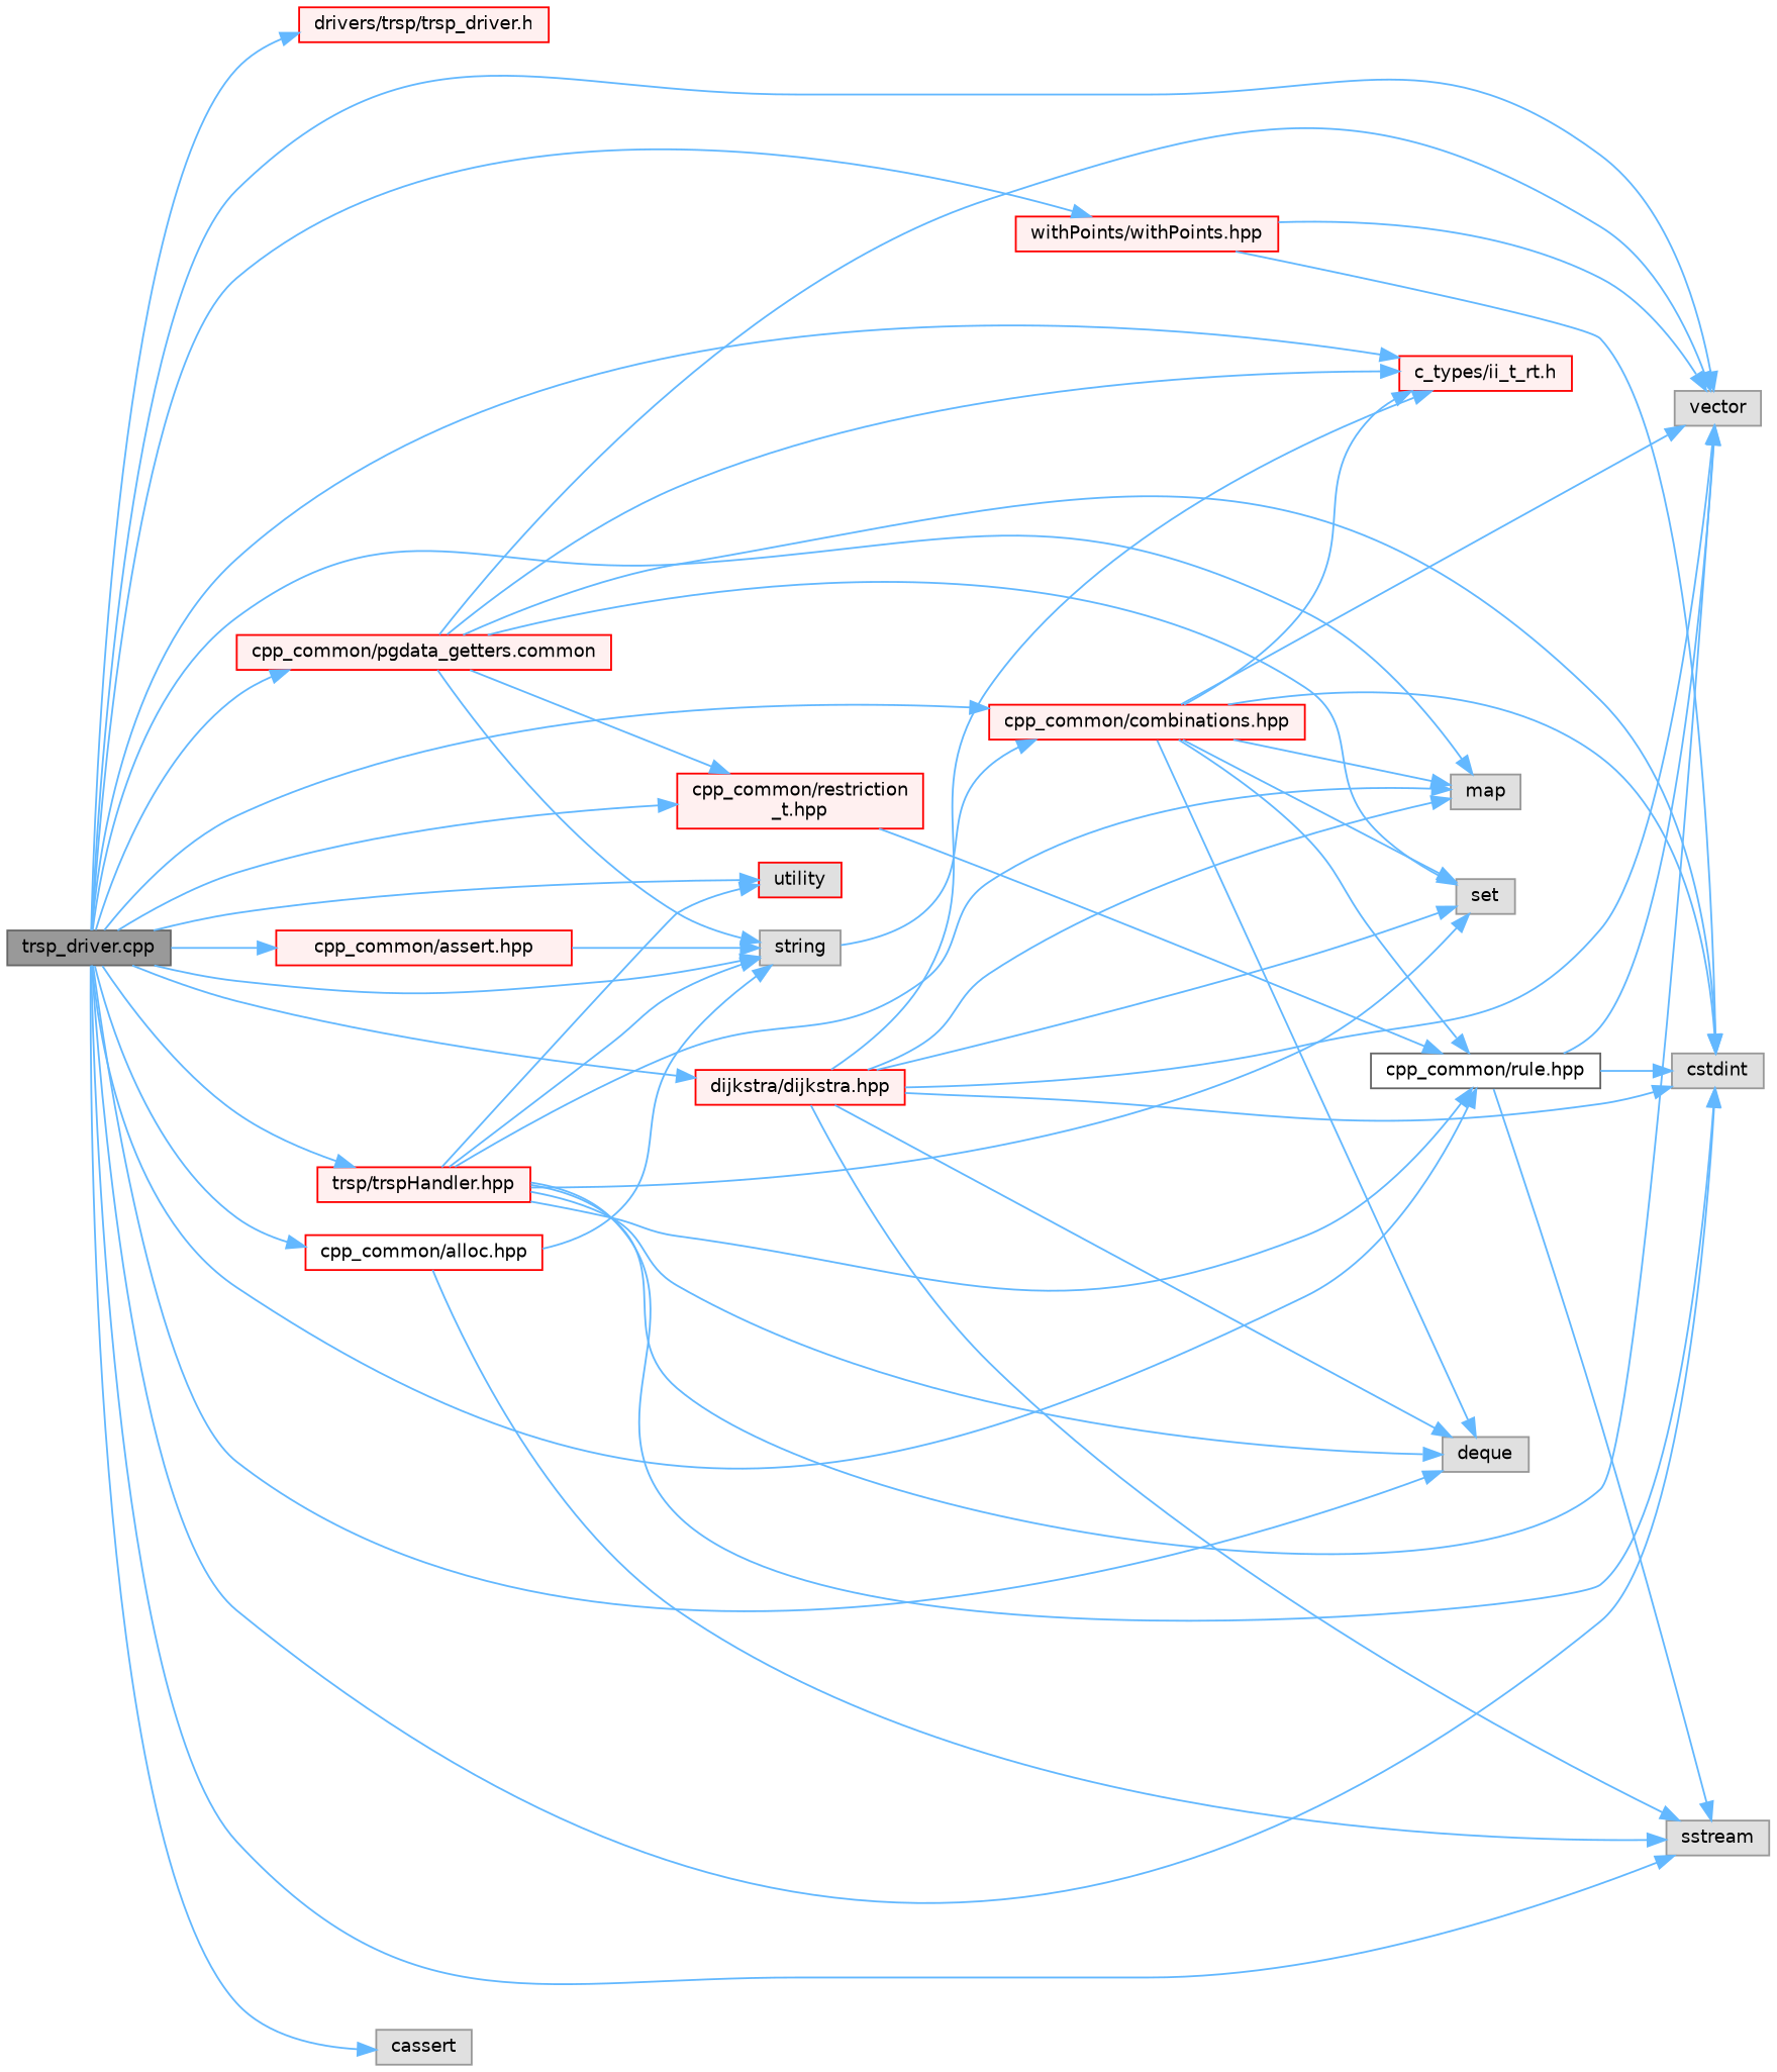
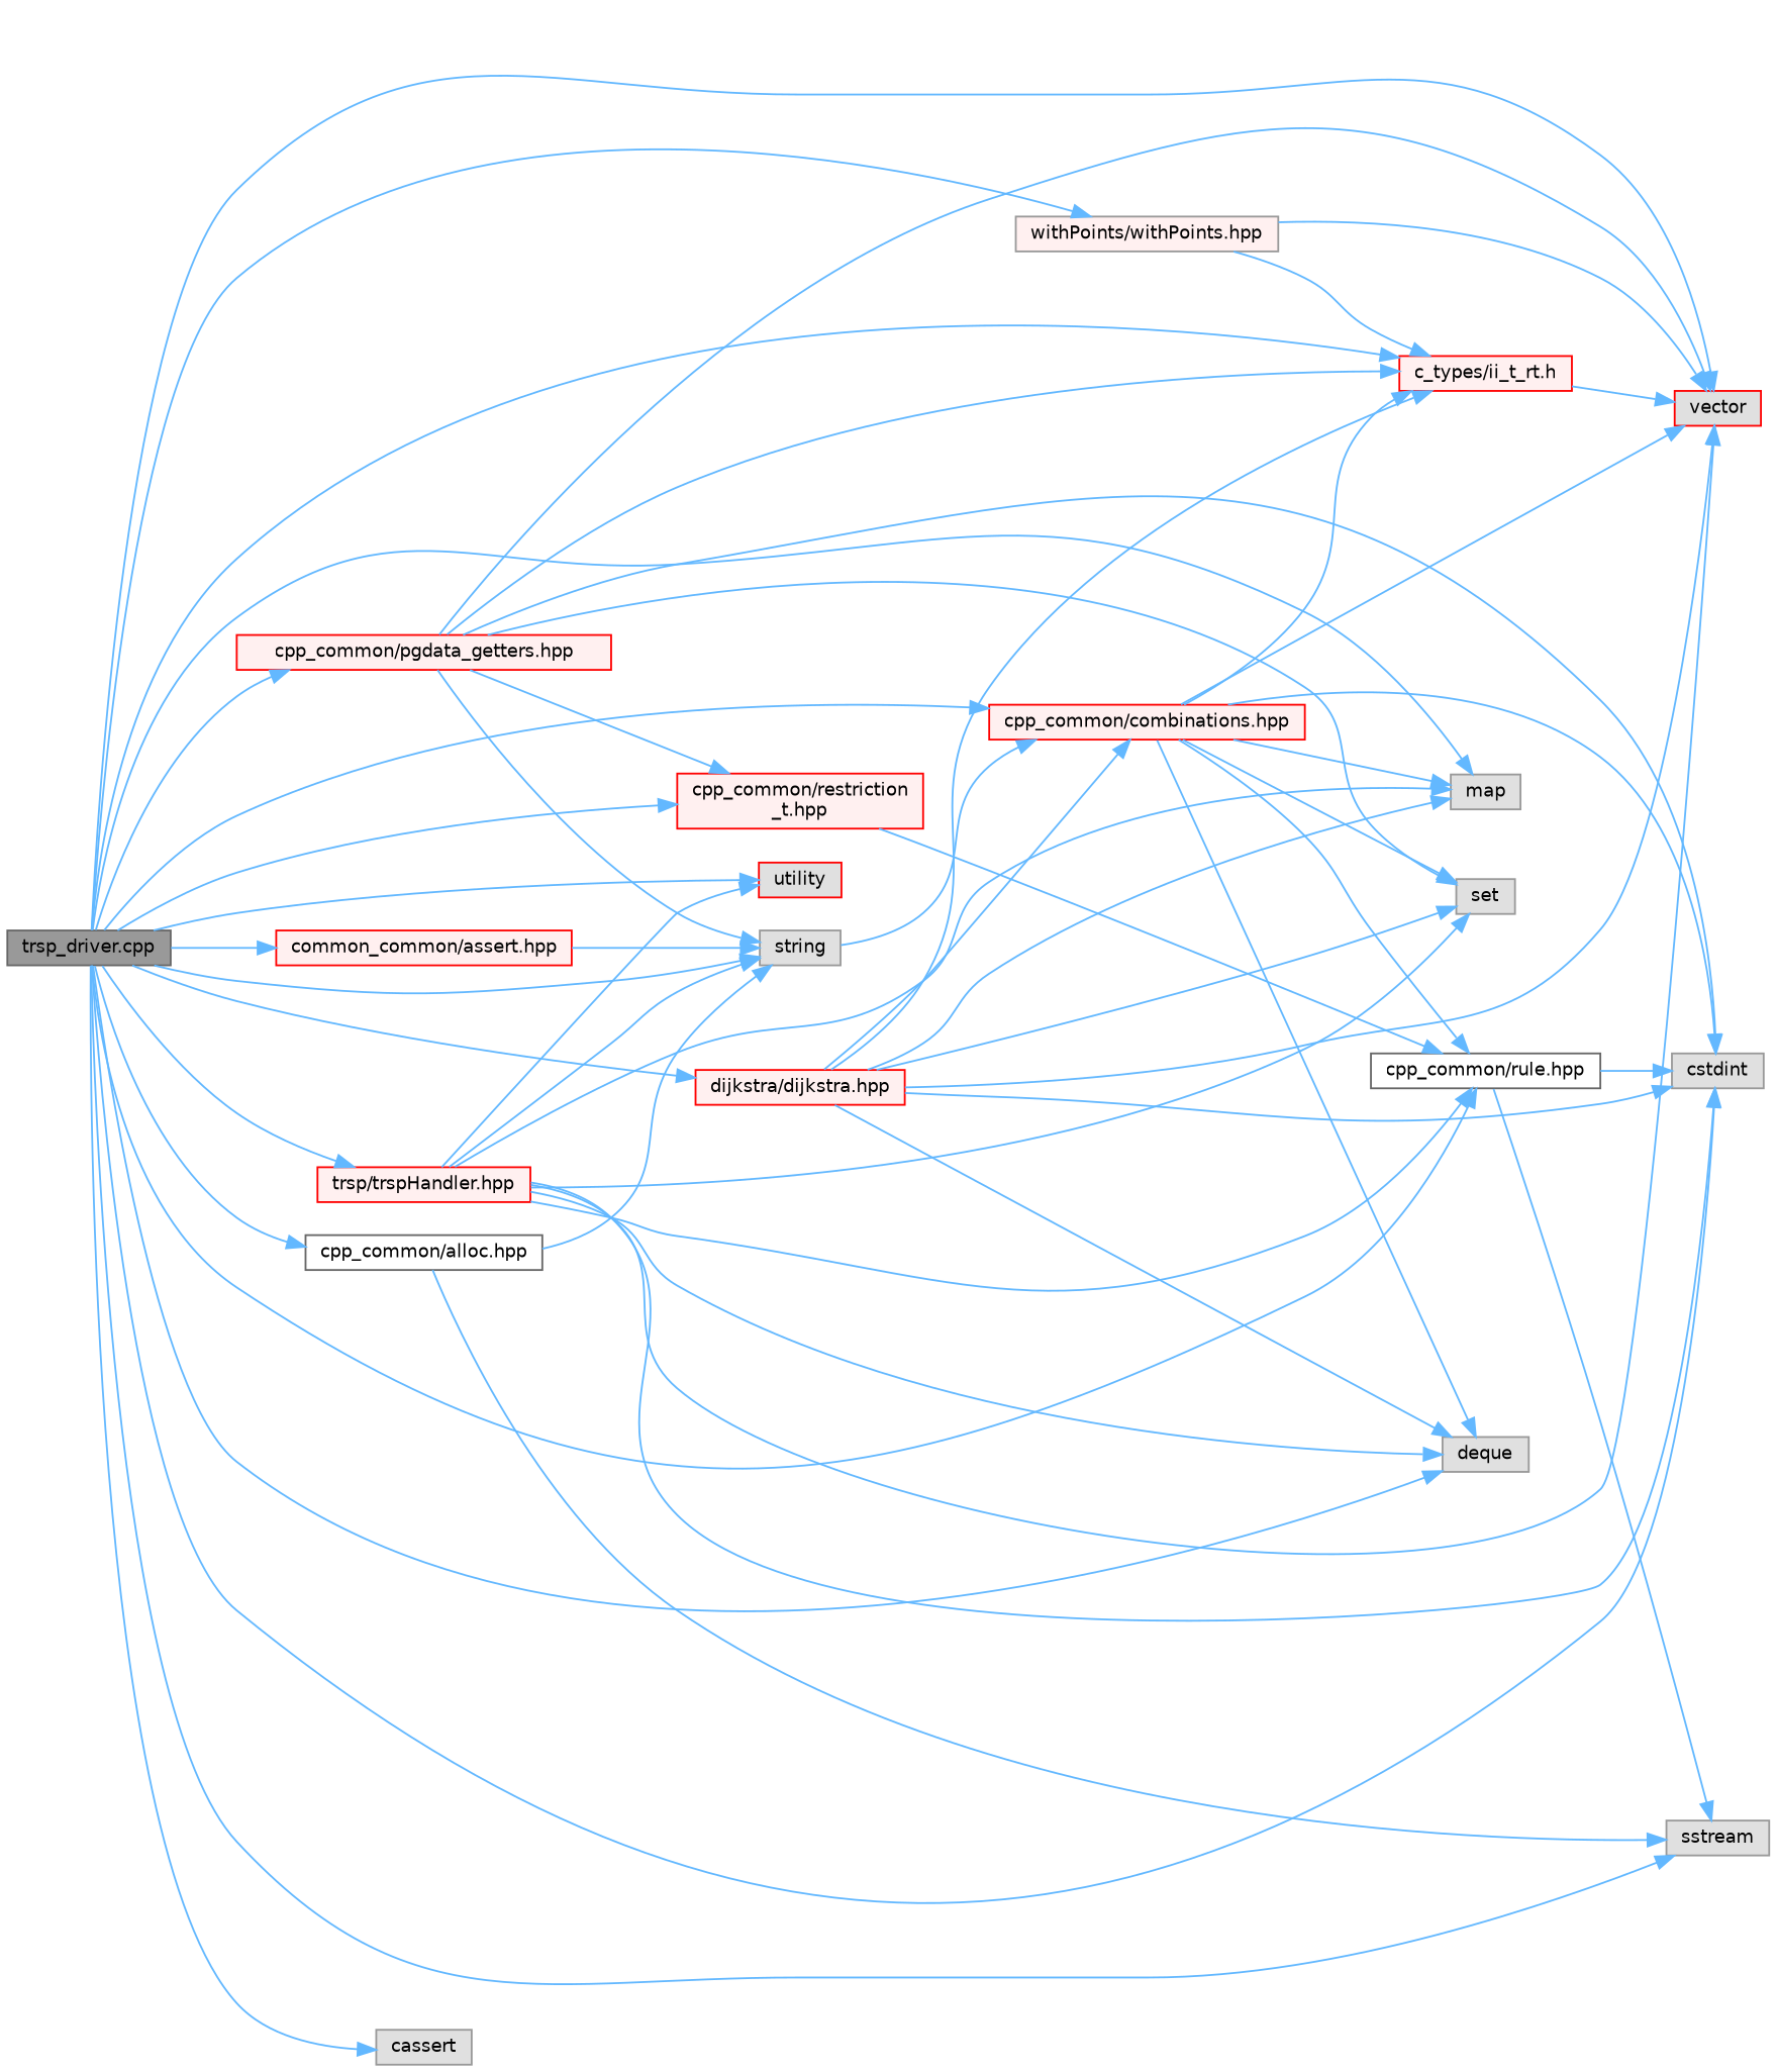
  digraph {
    rankdir=LR
    node [color=red fillcolor="#FFF0F0" fontname=Helvetica fontsize=10 shape=box style=filled]
    edge [color=steelblue1 fontname=Helvetica fontsize=10 labelfontname=Helvetica labelfontsize=10 style=solid]
    n1 [color=gray40 fillcolor=grey60 fontcolor=black height=0.2 label="trsp_driver.cpp" width=0.4]
-   n2 [height=0.2 label="drivers/trsp/trsp_driver.h" width=0.4]
    n3 [fillcolor="#E0E0E0" height=0.2 label=utility width=0.4]
-   n4 [color=grey60 fillcolor="#E0E0E0" height=0.2 label=vector width=0.4]
+   n4 [fillcolor="#E0E0E0" height=0.2 label=vector width=0.4]
    n5 [color=grey60 fillcolor="#E0E0E0" height=0.2 label=cstdint width=0.4]
    n6 [color=grey60 fillcolor="#E0E0E0" height=0.2 label=sstream width=0.4]
    n7 [color=grey60 fillcolor="#E0E0E0" height=0.2 label=deque width=0.4]
    n8 [color=grey60 fillcolor="#E0E0E0" height=0.2 label=map width=0.4]
    n9 [color=grey60 fillcolor="#E0E0E0" height=0.2 label=cassert width=0.4]
    n10 [color=grey60 fillcolor="#E0E0E0" height=0.2 label=string width=0.4]
    n11 [height=0.2 label="trsp/trspHandler.hpp" width=0.4]
    n12 [color=grey40 fillcolor=white height=0.2 label="cpp_common/rule.hpp" width=0.4]
-   n13 [height=0.2 label="cpp_common/pgdata_getters.common" width=0.4]
+   n13 [height=0.2 label="cpp_common/pgdata_getters.hpp" width=0.4]
    n14 [height=0.2 label="c_types/ii_t_rt.h" width=0.4]
    n15 [height=0.2 label="cpp_common/restriction\l_t.hpp" width=0.4]
-   n16 [height=0.2 label="cpp_common/assert.hpp" width=0.4]
-   n17 [fillcolor=white height=0.2 label="cpp_common/alloc.hpp" width=0.4]
+   n16 [height=0.2 label="common_common/assert.hpp" width=0.4]
+   n17 [color=grey40 fillcolor=white height=0.2 label="cpp_common/alloc.hpp" width=0.4]
    n18 [height=0.2 label="cpp_common/combinations.hpp" width=0.4]
-   n19 [height=0.2 label="withPoints/withPoints.hpp" width=0.4]
+   n19 [color=grey60 height=0.2 label="withPoints/withPoints.hpp" width=0.4]
    n20 [height=0.2 label="dijkstra/dijkstra.hpp" width=0.4]
    n21 [color=grey60 fillcolor="#E0E0E0" height=0.2 label=set width=0.4]
-   n1 -> n2
    n1 -> n3
    n1 -> n4
    n1 -> n5
    n1 -> n6
    n1 -> n7
    n1 -> n8
    n1 -> n9
    n1 -> n10
    n1 -> n11
    n1 -> n12
    n1 -> n13
    n1 -> n14
    n1 -> n15
    n1 -> n16
    n1 -> n17
    n1 -> n18
    n1 -> n19
    n1 -> n20
    n10 -> n18
    n11 -> n3
    n11 -> n4
    n11 -> n5
    n11 -> n7
    n11 -> n8
    n11 -> n10
    n11 -> n12
    n11 -> n21
-   n12 -> n4
+   n14 -> n4
    n12 -> n5
    n12 -> n6
    n13 -> n4
    n13 -> n5
    n13 -> n10
    n13 -> n14
    n13 -> n15
    n13 -> n21
    n15 -> n12
    n16 -> n10
    n17 -> n6
    n17 -> n10
    n18 -> n4
    n18 -> n5
    n18 -> n7
    n18 -> n8
    n18 -> n12
    n18 -> n14
    n18 -> n21
    n19 -> n4
-   n19 -> n5
+   n19 -> n14
    n20 -> n4
    n20 -> n5
-   n20 -> n6
+   n20 -> n18
    n20 -> n7
    n20 -> n8
    n20 -> n14
    n20 -> n21
  }
